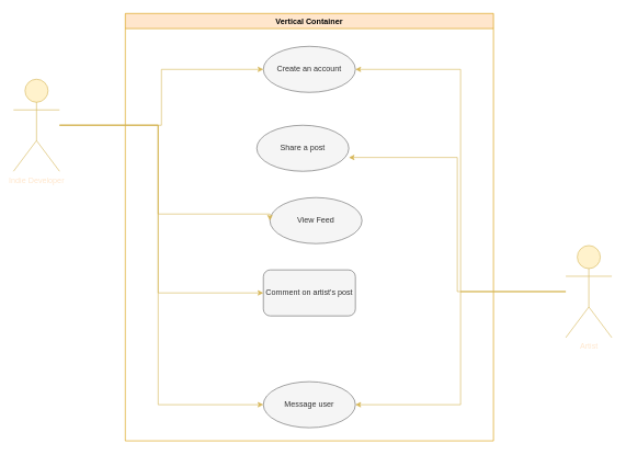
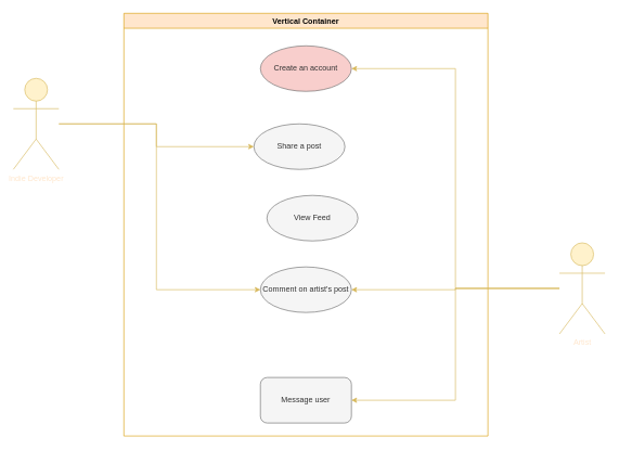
  <mxCell id="0" />
  <mxCell id="1" parent="0" />
  <mxCell id="2" value="Vertical Container" style="swimlane;whiteSpace=wrap;html=1;fillColor=#FFE6CC;strokeColor=#d79b00;" vertex="1" parent="1"><mxGeometry x="190" y="20" width="560" height="650" as="geometry" /></mxCell>
- <mxCell id="3" value="Create an account" style="ellipse;whiteSpace=wrap;html=1;fillColor=#f5f5f5;fontColor=#333333;strokeColor=#666666;" vertex="1" parent="2"><mxGeometry x="210" y="50" width="140" height="70" as="geometry" /></mxCell>
+ <mxCell id="3" value="Create an account" style="ellipse;whiteSpace=wrap;html=1;fillColor=#f8cecc;fontColor=#333333;strokeColor=#666666;" vertex="1" parent="2"><mxGeometry x="210" y="50" width="140" height="70" as="geometry" /></mxCell>
  <mxCell id="4" value="Share a post" style="ellipse;whiteSpace=wrap;html=1;fillColor=#f5f5f5;strokeColor=#666666;fontColor=#333333;" vertex="1" parent="2"><mxGeometry x="200" y="170" width="140" height="70" as="geometry" /></mxCell>
  <mxCell id="5" value="View Feed" style="ellipse;whiteSpace=wrap;html=1;fillColor=#f5f5f5;fontColor=#333333;strokeColor=#666666;" vertex="1" parent="2"><mxGeometry x="220" y="280" width="140" height="70" as="geometry" /></mxCell>
- <mxCell id="6" value="Comment on artist's post" style="whiteSpace=wrap;html=1;fillColor=#f5f5f5;fontColor=#333333;strokeColor=#666666;rounded=1;" vertex="1" parent="2"><mxGeometry x="210" y="390" width="140" height="70" as="geometry" /></mxCell>
- <mxCell id="7" value="Message user" style="ellipse;whiteSpace=wrap;html=1;fillColor=#f5f5f5;fontColor=#333333;strokeColor=#666666;" vertex="1" parent="2"><mxGeometry x="210" y="560" width="140" height="70" as="geometry" /></mxCell>
- <mxCell id="8" style="edgeStyle=orthogonalEdgeStyle;rounded=0;orthogonalLoop=1;jettySize=auto;html=1;fillColor=#fff2cc;strokeColor=#d6b656;" edge="1" parent="1" source="12" target="3"><mxGeometry relative="1" as="geometry" /></mxCell>
- <mxCell id="9" style="edgeStyle=orthogonalEdgeStyle;rounded=0;orthogonalLoop=1;jettySize=auto;html=1;entryX=0;entryY=0.5;entryDx=0;entryDy=0;fillColor=#fff2cc;strokeColor=#d6b656;" edge="1" parent="1" source="12" target="5"><mxGeometry relative="1" as="geometry"><Array as="points"><mxPoint x="240" y="190" /><mxPoint x="240" y="325" /></Array></mxGeometry></mxCell>
+ <mxCell id="6" value="Comment on artist's post" style="ellipse;whiteSpace=wrap;html=1;fillColor=#f5f5f5;fontColor=#333333;strokeColor=#666666;" vertex="1" parent="2"><mxGeometry x="210" y="390" width="140" height="70" as="geometry" /></mxCell>
+ <mxCell id="7" value="Message user" style="whiteSpace=wrap;html=1;fillColor=#f5f5f5;fontColor=#333333;strokeColor=#666666;rounded=1;" vertex="1" parent="2"><mxGeometry x="210" y="560" width="140" height="70" as="geometry" /></mxCell>
+ <mxCell id="8" style="edgeStyle=orthogonalEdgeStyle;rounded=0;orthogonalLoop=1;jettySize=auto;html=1;fillColor=#fff2cc;strokeColor=#d6b656;" edge="1" parent="1" source="12" target="4"><mxGeometry relative="1" as="geometry" /></mxCell>
  <mxCell id="10" style="edgeStyle=orthogonalEdgeStyle;rounded=0;orthogonalLoop=1;jettySize=auto;html=1;entryX=0;entryY=0.5;entryDx=0;entryDy=0;fillColor=#fff2cc;strokeColor=#d6b656;" edge="1" parent="1" source="12" target="6"><mxGeometry relative="1" as="geometry"><Array as="points"><mxPoint x="240" y="190" /><mxPoint x="240" y="445" /></Array></mxGeometry></mxCell>
- <mxCell id="11" style="edgeStyle=orthogonalEdgeStyle;rounded=0;orthogonalLoop=1;jettySize=auto;html=1;entryX=0;entryY=0.5;entryDx=0;entryDy=0;fillColor=#fff2cc;strokeColor=#d6b656;" edge="1" parent="1" source="12" target="7"><mxGeometry relative="1" as="geometry"><Array as="points"><mxPoint x="240" y="190" /><mxPoint x="240" y="615" /></Array></mxGeometry></mxCell>
  <mxCell id="12" value="&lt;font style=&quot;color: rgb(255, 230, 204);&quot;&gt;Indie Developer&lt;/font&gt;" style="shape=umlActor;verticalLabelPosition=bottom;verticalAlign=top;html=1;fillColor=#fff2cc;strokeColor=#d6b656;" vertex="1" parent="1"><mxGeometry x="20" y="120" width="70" height="140" as="geometry" /></mxCell>
  <mxCell id="13" style="edgeStyle=orthogonalEdgeStyle;rounded=0;orthogonalLoop=1;jettySize=auto;html=1;entryX=1;entryY=0.5;entryDx=0;entryDy=0;fillColor=#fff2cc;strokeColor=#d6b656;" edge="1" parent="1" source="15" target="3"><mxGeometry relative="1" as="geometry" /></mxCell>
  <mxCell id="14" style="edgeStyle=orthogonalEdgeStyle;rounded=0;orthogonalLoop=1;jettySize=auto;html=1;entryX=1;entryY=0.5;entryDx=0;entryDy=0;fillColor=#fff2cc;strokeColor=#d6b656;" edge="1" parent="1" source="15" target="7"><mxGeometry relative="1" as="geometry" /></mxCell>
  <mxCell id="15" value="&lt;font style=&quot;color: rgb(255, 230, 204);&quot;&gt;Artist&lt;/font&gt;" style="shape=umlActor;verticalLabelPosition=bottom;verticalAlign=top;html=1;fillColor=#fff2cc;strokeColor=#d6b656;" vertex="1" parent="1"><mxGeometry x="860" y="373" width="70" height="140" as="geometry" /></mxCell>
- <mxCell id="16" style="edgeStyle=orthogonalEdgeStyle;rounded=0;orthogonalLoop=1;jettySize=auto;html=1;entryX=1;entryY=0.7;entryDx=0;entryDy=0;entryPerimeter=0;fillColor=#fff2cc;strokeColor=#d6b656;" edge="1" parent="1" source="15" target="4"><mxGeometry relative="1" as="geometry" /></mxCell>
+ <mxCell id="16" style="edgeStyle=orthogonalEdgeStyle;rounded=0;orthogonalLoop=1;jettySize=auto;html=1;fillColor=#fff2cc;strokeColor=#d6b656;" edge="1" parent="1" source="15" target="6"><mxGeometry relative="1" as="geometry" /></mxCell>
